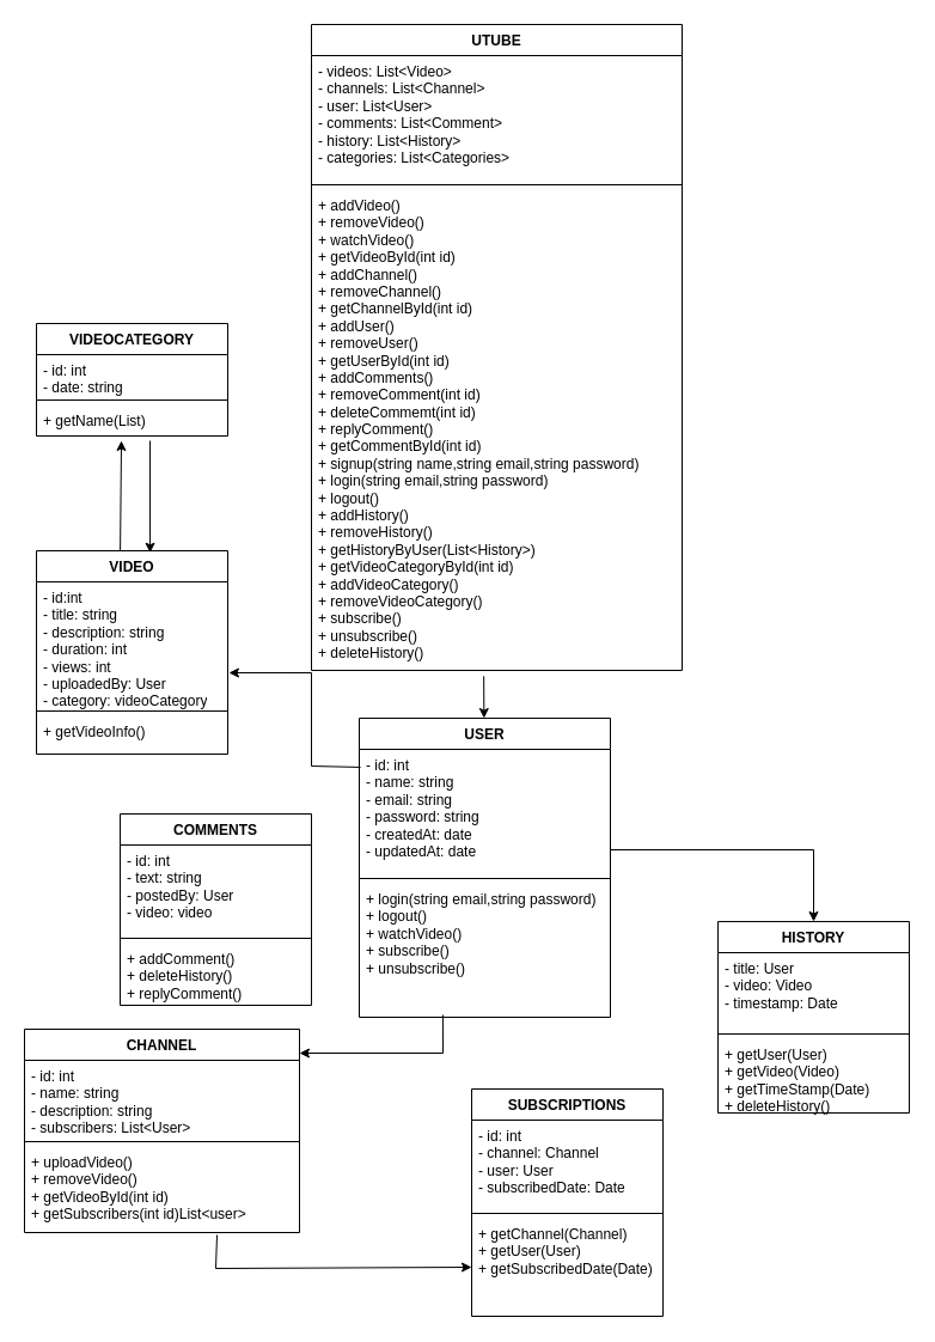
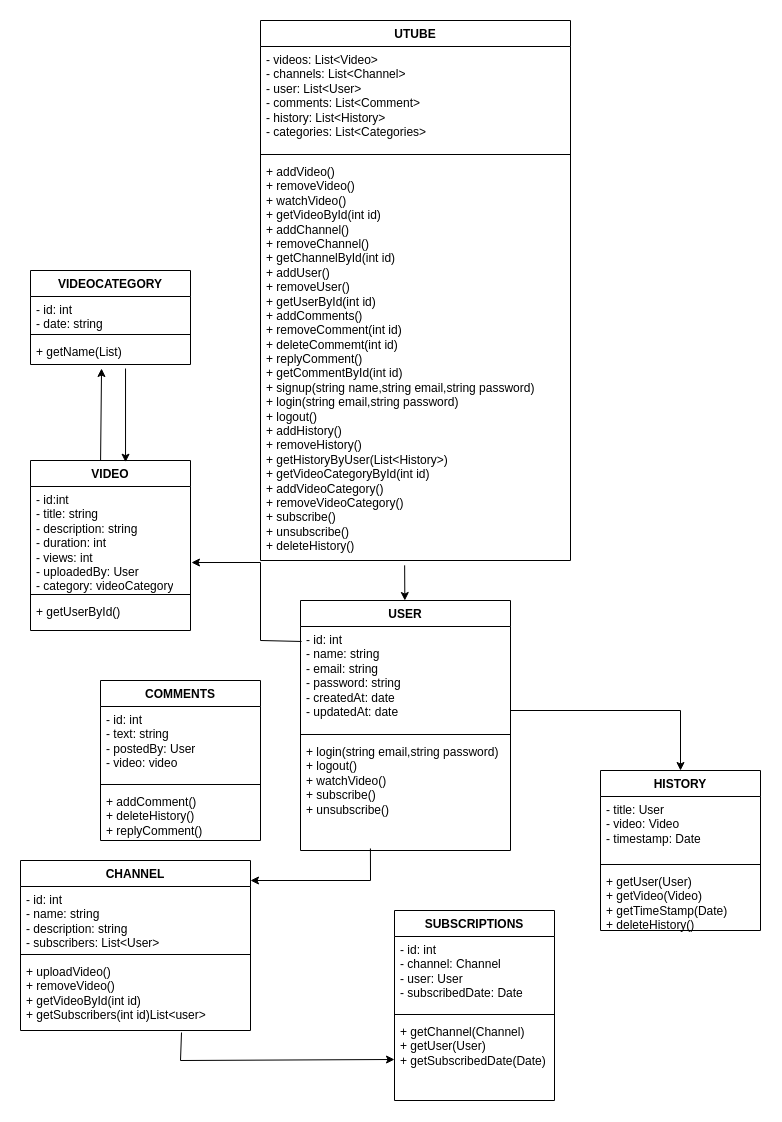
  <mxCell id="0" />
  <mxCell id="1" parent="0" />
  <mxCell id="2" value="UTUBE" style="swimlane;fontStyle=1;align=center;verticalAlign=top;childLayout=stackLayout;horizontal=1;startSize=26;horizontalStack=0;resizeParent=1;resizeParentMax=0;resizeLast=0;collapsible=1;marginBottom=0;whiteSpace=wrap;html=1;" parent="1" vertex="1"><mxGeometry x="260" y="20" width="310" height="540" as="geometry" /></mxCell>
  <mxCell id="3" value="- videos: List&amp;lt;Video&amp;gt;&lt;br&gt;- channels: List&amp;lt;Channel&amp;gt;&lt;br&gt;- user: List&amp;lt;User&amp;gt;&lt;br&gt;- comments: List&amp;lt;Comment&amp;gt;&lt;br&gt;- history: List&amp;lt;History&amp;gt;&lt;br&gt;- categories: List&amp;lt;Categories&amp;gt;" style="text;strokeColor=none;fillColor=none;align=left;verticalAlign=top;spacingLeft=4;spacingRight=4;overflow=hidden;rotatable=0;points=[[0,0.5],[1,0.5]];portConstraint=eastwest;whiteSpace=wrap;html=1;" parent="2" vertex="1"><mxGeometry y="26" width="310" height="104" as="geometry" /></mxCell>
  <mxCell id="4" value="" style="line;strokeWidth=1;fillColor=none;align=left;verticalAlign=middle;spacingTop=-1;spacingLeft=3;spacingRight=3;rotatable=0;labelPosition=right;points=[];portConstraint=eastwest;strokeColor=inherit;" parent="2" vertex="1"><mxGeometry y="130" width="310" height="8" as="geometry" /></mxCell>
  <mxCell id="5" value="+ addVideo()&lt;br&gt;+ removeVideo()&lt;br&gt;+ watchVideo()&lt;br&gt;+ getVideoById(int id)&lt;br&gt;+ addChannel()&lt;br&gt;+ removeChannel()&lt;br&gt;+ getChannelById(int id)&lt;br&gt;+ addUser()&lt;br&gt;+ removeUser()&lt;br&gt;+ getUserById(int id)&lt;br&gt;+ addComments()&lt;br&gt;+ removeComment(int id)&lt;br&gt;+ deleteCommemt(int id)&lt;br&gt;+ replyComment()&lt;br&gt;+ getCommentById(int id)&lt;br&gt;+ signup(string name,string email,string password)&lt;br&gt;+ login(string email,string password)&lt;br&gt;+ logout()&lt;br&gt;+ addHistory()&lt;br&gt;+ removeHistory()&lt;br&gt;+ getHistoryByUser(List&amp;lt;History&amp;gt;)&lt;br&gt;+ getVideoCategoryById(int id)&lt;br&gt;+ addVideoCategory()&lt;br&gt;+ removeVideoCategory()&lt;br&gt;+ subscribe()&lt;br&gt;+ unsubscribe()&lt;br&gt;+ deleteHistory()" style="text;strokeColor=none;fillColor=none;align=left;verticalAlign=top;spacingLeft=4;spacingRight=4;overflow=hidden;rotatable=0;points=[[0,0.5],[1,0.5]];portConstraint=eastwest;whiteSpace=wrap;html=1;" parent="2" vertex="1"><mxGeometry y="138" width="310" height="402" as="geometry" /></mxCell>
  <mxCell id="6" value="VIDEO" style="swimlane;fontStyle=1;align=center;verticalAlign=top;childLayout=stackLayout;horizontal=1;startSize=26;horizontalStack=0;resizeParent=1;resizeParentMax=0;resizeLast=0;collapsible=1;marginBottom=0;whiteSpace=wrap;html=1;" parent="1" vertex="1"><mxGeometry x="30" y="460" width="160" height="170" as="geometry" /></mxCell>
  <mxCell id="7" value="- id:int&lt;br&gt;- title: string&lt;br&gt;- description: string&lt;br&gt;- duration: int&lt;br&gt;- views: int&lt;br&gt;- uploadedBy: User&lt;br&gt;- category: videoCategory" style="text;strokeColor=none;fillColor=none;align=left;verticalAlign=top;spacingLeft=4;spacingRight=4;overflow=hidden;rotatable=0;points=[[0,0.5],[1,0.5]];portConstraint=eastwest;whiteSpace=wrap;html=1;" parent="6" vertex="1"><mxGeometry y="26" width="160" height="104" as="geometry" /></mxCell>
  <mxCell id="8" value="" style="line;strokeWidth=1;fillColor=none;align=left;verticalAlign=middle;spacingTop=-1;spacingLeft=3;spacingRight=3;rotatable=0;labelPosition=right;points=[];portConstraint=eastwest;strokeColor=inherit;" parent="6" vertex="1"><mxGeometry y="130" width="160" height="8" as="geometry" /></mxCell>
- <mxCell id="9" value="+ getVideoInfo()" style="text;strokeColor=none;fillColor=none;align=left;verticalAlign=top;spacingLeft=4;spacingRight=4;overflow=hidden;rotatable=0;points=[[0,0.5],[1,0.5]];portConstraint=eastwest;whiteSpace=wrap;html=1;" parent="6" vertex="1"><mxGeometry y="138" width="160" height="32" as="geometry" /></mxCell>
+ <mxCell id="9" value="+ getUserById()" style="text;strokeColor=none;fillColor=none;align=left;verticalAlign=top;spacingLeft=4;spacingRight=4;overflow=hidden;rotatable=0;points=[[0,0.5],[1,0.5]];portConstraint=eastwest;whiteSpace=wrap;html=1;" parent="6" vertex="1"><mxGeometry y="138" width="160" height="32" as="geometry" /></mxCell>
  <mxCell id="10" value="CHANNEL" style="swimlane;fontStyle=1;align=center;verticalAlign=top;childLayout=stackLayout;horizontal=1;startSize=26;horizontalStack=0;resizeParent=1;resizeParentMax=0;resizeLast=0;collapsible=1;marginBottom=0;whiteSpace=wrap;html=1;" parent="1" vertex="1"><mxGeometry x="20" y="860" width="230" height="170" as="geometry" /></mxCell>
  <mxCell id="11" value="- id: int&lt;br&gt;- name: string&lt;br&gt;- description: string&lt;br&gt;- subscribers: List&amp;lt;User&amp;gt;" style="text;strokeColor=none;fillColor=none;align=left;verticalAlign=top;spacingLeft=4;spacingRight=4;overflow=hidden;rotatable=0;points=[[0,0.5],[1,0.5]];portConstraint=eastwest;whiteSpace=wrap;html=1;" parent="10" vertex="1"><mxGeometry y="26" width="230" height="64" as="geometry" /></mxCell>
  <mxCell id="12" value="" style="line;strokeWidth=1;fillColor=none;align=left;verticalAlign=middle;spacingTop=-1;spacingLeft=3;spacingRight=3;rotatable=0;labelPosition=right;points=[];portConstraint=eastwest;strokeColor=inherit;" parent="10" vertex="1"><mxGeometry y="90" width="230" height="8" as="geometry" /></mxCell>
  <mxCell id="13" value="+ uploadVideo()&lt;br&gt;+ removeVideo()&lt;br&gt;+ getVideoById(int id)&lt;br&gt;+ getSubscribers(int id)List&amp;lt;user&amp;gt;" style="text;strokeColor=none;fillColor=none;align=left;verticalAlign=top;spacingLeft=4;spacingRight=4;overflow=hidden;rotatable=0;points=[[0,0.5],[1,0.5]];portConstraint=eastwest;whiteSpace=wrap;html=1;" parent="10" vertex="1"><mxGeometry y="98" width="230" height="72" as="geometry" /></mxCell>
  <mxCell id="14" value="USER" style="swimlane;fontStyle=1;align=center;verticalAlign=top;childLayout=stackLayout;horizontal=1;startSize=26;horizontalStack=0;resizeParent=1;resizeParentMax=0;resizeLast=0;collapsible=1;marginBottom=0;whiteSpace=wrap;html=1;" parent="1" vertex="1"><mxGeometry x="300" y="600" width="210" height="250" as="geometry" /></mxCell>
  <mxCell id="15" value="- id: int&lt;br&gt;- name: string&lt;br&gt;- email: string&lt;br&gt;- password: string&lt;br&gt;- createdAt: date&lt;br&gt;- updatedAt: date" style="text;strokeColor=none;fillColor=none;align=left;verticalAlign=top;spacingLeft=4;spacingRight=4;overflow=hidden;rotatable=0;points=[[0,0.5],[1,0.5]];portConstraint=eastwest;whiteSpace=wrap;html=1;" parent="14" vertex="1"><mxGeometry y="26" width="210" height="104" as="geometry" /></mxCell>
  <mxCell id="16" value="" style="line;strokeWidth=1;fillColor=none;align=left;verticalAlign=middle;spacingTop=-1;spacingLeft=3;spacingRight=3;rotatable=0;labelPosition=right;points=[];portConstraint=eastwest;strokeColor=inherit;" parent="14" vertex="1"><mxGeometry y="130" width="210" height="8" as="geometry" /></mxCell>
  <mxCell id="17" value="+ login(string email,string password)&lt;br&gt;+ logout()&lt;br&gt;+ watchVideo()&lt;br&gt;+ subscribe()&lt;br&gt;+ unsubscribe()" style="text;strokeColor=none;fillColor=none;align=left;verticalAlign=top;spacingLeft=4;spacingRight=4;overflow=hidden;rotatable=0;points=[[0,0.5],[1,0.5]];portConstraint=eastwest;whiteSpace=wrap;html=1;" parent="14" vertex="1"><mxGeometry y="138" width="210" height="112" as="geometry" /></mxCell>
  <mxCell id="18" value="HISTORY" style="swimlane;fontStyle=1;align=center;verticalAlign=top;childLayout=stackLayout;horizontal=1;startSize=26;horizontalStack=0;resizeParent=1;resizeParentMax=0;resizeLast=0;collapsible=1;marginBottom=0;whiteSpace=wrap;html=1;" parent="1" vertex="1"><mxGeometry x="600" y="770" width="160" height="160" as="geometry" /></mxCell>
  <mxCell id="19" value="- title: User&lt;br&gt;- video: Video&lt;br&gt;- timestamp: Date" style="text;strokeColor=none;fillColor=none;align=left;verticalAlign=top;spacingLeft=4;spacingRight=4;overflow=hidden;rotatable=0;points=[[0,0.5],[1,0.5]];portConstraint=eastwest;whiteSpace=wrap;html=1;" parent="18" vertex="1"><mxGeometry y="26" width="160" height="64" as="geometry" /></mxCell>
  <mxCell id="20" value="" style="line;strokeWidth=1;fillColor=none;align=left;verticalAlign=middle;spacingTop=-1;spacingLeft=3;spacingRight=3;rotatable=0;labelPosition=right;points=[];portConstraint=eastwest;strokeColor=inherit;" parent="18" vertex="1"><mxGeometry y="90" width="160" height="8" as="geometry" /></mxCell>
  <mxCell id="21" value="+ getUser(User)&lt;br&gt;+ getVideo(Video)&lt;br&gt;+ getTimeStamp(Date)&lt;br&gt;+ deleteHistory()" style="text;strokeColor=none;fillColor=none;align=left;verticalAlign=top;spacingLeft=4;spacingRight=4;overflow=hidden;rotatable=0;points=[[0,0.5],[1,0.5]];portConstraint=eastwest;whiteSpace=wrap;html=1;" parent="18" vertex="1"><mxGeometry y="98" width="160" height="62" as="geometry" /></mxCell>
  <mxCell id="22" value="SUBSCRIPTIONS" style="swimlane;fontStyle=1;align=center;verticalAlign=top;childLayout=stackLayout;horizontal=1;startSize=26;horizontalStack=0;resizeParent=1;resizeParentMax=0;resizeLast=0;collapsible=1;marginBottom=0;whiteSpace=wrap;html=1;" parent="1" vertex="1"><mxGeometry x="394" y="910" width="160" height="190" as="geometry" /></mxCell>
  <mxCell id="23" value="- id: int&lt;br&gt;- channel: Channel&lt;br&gt;- user: User&lt;br&gt;- subscribedDate: Date&amp;nbsp;" style="text;strokeColor=none;fillColor=none;align=left;verticalAlign=top;spacingLeft=4;spacingRight=4;overflow=hidden;rotatable=0;points=[[0,0.5],[1,0.5]];portConstraint=eastwest;whiteSpace=wrap;html=1;" parent="22" vertex="1"><mxGeometry y="26" width="160" height="74" as="geometry" /></mxCell>
  <mxCell id="24" value="" style="line;strokeWidth=1;fillColor=none;align=left;verticalAlign=middle;spacingTop=-1;spacingLeft=3;spacingRight=3;rotatable=0;labelPosition=right;points=[];portConstraint=eastwest;strokeColor=inherit;" parent="22" vertex="1"><mxGeometry y="100" width="160" height="8" as="geometry" /></mxCell>
  <mxCell id="25" value="+ getChannel(Channel)&lt;br&gt;+ getUser(User)&lt;br&gt;+ getSubscribedDate(Date)" style="text;strokeColor=none;fillColor=none;align=left;verticalAlign=top;spacingLeft=4;spacingRight=4;overflow=hidden;rotatable=0;points=[[0,0.5],[1,0.5]];portConstraint=eastwest;whiteSpace=wrap;html=1;" parent="22" vertex="1"><mxGeometry y="108" width="160" height="82" as="geometry" /></mxCell>
  <mxCell id="26" value="VIDEOCATEGORY" style="swimlane;fontStyle=1;align=center;verticalAlign=top;childLayout=stackLayout;horizontal=1;startSize=26;horizontalStack=0;resizeParent=1;resizeParentMax=0;resizeLast=0;collapsible=1;marginBottom=0;whiteSpace=wrap;html=1;" parent="1" vertex="1"><mxGeometry x="30" y="270" width="160" height="94" as="geometry" /></mxCell>
  <mxCell id="27" value="- id: int&lt;br&gt;- date: string" style="text;strokeColor=none;fillColor=none;align=left;verticalAlign=top;spacingLeft=4;spacingRight=4;overflow=hidden;rotatable=0;points=[[0,0.5],[1,0.5]];portConstraint=eastwest;whiteSpace=wrap;html=1;" parent="26" vertex="1"><mxGeometry y="26" width="160" height="34" as="geometry" /></mxCell>
  <mxCell id="28" value="" style="line;strokeWidth=1;fillColor=none;align=left;verticalAlign=middle;spacingTop=-1;spacingLeft=3;spacingRight=3;rotatable=0;labelPosition=right;points=[];portConstraint=eastwest;strokeColor=inherit;" parent="26" vertex="1"><mxGeometry y="60" width="160" height="8" as="geometry" /></mxCell>
  <mxCell id="29" value="+ getName(List)" style="text;strokeColor=none;fillColor=none;align=left;verticalAlign=top;spacingLeft=4;spacingRight=4;overflow=hidden;rotatable=0;points=[[0,0.5],[1,0.5]];portConstraint=eastwest;whiteSpace=wrap;html=1;" parent="26" vertex="1"><mxGeometry y="68" width="160" height="26" as="geometry" /></mxCell>
  <mxCell id="30" value="COMMENTS" style="swimlane;fontStyle=1;align=center;verticalAlign=top;childLayout=stackLayout;horizontal=1;startSize=26;horizontalStack=0;resizeParent=1;resizeParentMax=0;resizeLast=0;collapsible=1;marginBottom=0;whiteSpace=wrap;html=1;" vertex="1" parent="1"><mxGeometry x="100" y="680" width="160" height="160" as="geometry" /></mxCell>
  <mxCell id="31" value="- id: int&lt;br&gt;- text: string&lt;br&gt;- postedBy: User&lt;br&gt;- video: video" style="text;strokeColor=none;fillColor=none;align=left;verticalAlign=top;spacingLeft=4;spacingRight=4;overflow=hidden;rotatable=0;points=[[0,0.5],[1,0.5]];portConstraint=eastwest;whiteSpace=wrap;html=1;" vertex="1" parent="30"><mxGeometry y="26" width="160" height="74" as="geometry" /></mxCell>
  <mxCell id="32" value="" style="line;strokeWidth=1;fillColor=none;align=left;verticalAlign=middle;spacingTop=-1;spacingLeft=3;spacingRight=3;rotatable=0;labelPosition=right;points=[];portConstraint=eastwest;strokeColor=inherit;" vertex="1" parent="30"><mxGeometry y="100" width="160" height="8" as="geometry" /></mxCell>
  <mxCell id="33" value="+ addComment()&lt;br&gt;+ deleteHistory()&lt;br&gt;+ replyComment()" style="text;strokeColor=none;fillColor=none;align=left;verticalAlign=top;spacingLeft=4;spacingRight=4;overflow=hidden;rotatable=0;points=[[0,0.5],[1,0.5]];portConstraint=eastwest;whiteSpace=wrap;html=1;" vertex="1" parent="30"><mxGeometry y="108" width="160" height="52" as="geometry" /></mxCell>
  <mxCell id="34" value="" style="endArrow=classic;html=1;rounded=0;exitX=0.465;exitY=1.012;exitDx=0;exitDy=0;exitPerimeter=0;" edge="1" parent="1" source="5" target="14"><mxGeometry width="50" height="50" relative="1" as="geometry"><mxPoint x="410" y="760" as="sourcePoint" /><mxPoint x="460" y="710" as="targetPoint" /></mxGeometry></mxCell>
  <mxCell id="35" value="" style="endArrow=classic;html=1;rounded=0;exitX=0.438;exitY=0;exitDx=0;exitDy=0;entryX=0.444;entryY=1.154;entryDx=0;entryDy=0;entryPerimeter=0;exitPerimeter=0;" edge="1" parent="1" source="6" target="29"><mxGeometry width="50" height="50" relative="1" as="geometry"><mxPoint x="410" y="560" as="sourcePoint" /><mxPoint x="460" y="510" as="targetPoint" /></mxGeometry></mxCell>
  <mxCell id="36" value="" style="endArrow=classic;html=1;rounded=0;exitX=0.333;exitY=0.982;exitDx=0;exitDy=0;exitPerimeter=0;" edge="1" parent="1" source="17"><mxGeometry width="50" height="50" relative="1" as="geometry"><mxPoint x="410" y="830" as="sourcePoint" /><mxPoint x="250" y="880" as="targetPoint" /><Array as="points"><mxPoint x="370" y="880" /></Array></mxGeometry></mxCell>
  <mxCell id="37" value="" style="endArrow=classic;html=1;rounded=0;exitX=0.7;exitY=1.028;exitDx=0;exitDy=0;exitPerimeter=0;entryX=0;entryY=0.5;entryDx=0;entryDy=0;" edge="1" parent="1" source="13" target="25"><mxGeometry width="50" height="50" relative="1" as="geometry"><mxPoint x="130" y="1040" as="sourcePoint" /><mxPoint x="460" y="930" as="targetPoint" /><Array as="points"><mxPoint x="180" y="1060" /></Array></mxGeometry></mxCell>
  <mxCell id="38" value="" style="endArrow=classic;html=1;rounded=0;entryX=0.5;entryY=0;entryDx=0;entryDy=0;" edge="1" parent="1" target="18"><mxGeometry width="50" height="50" relative="1" as="geometry"><mxPoint x="510" y="710" as="sourcePoint" /><mxPoint x="660" y="710" as="targetPoint" /><Array as="points"><mxPoint x="680" y="710" /></Array></mxGeometry></mxCell>
  <mxCell id="39" value="" style="endArrow=classic;html=1;rounded=0;entryX=1.006;entryY=0.731;entryDx=0;entryDy=0;entryPerimeter=0;exitX=0.005;exitY=0.144;exitDx=0;exitDy=0;exitPerimeter=0;" edge="1" parent="1" source="15" target="7"><mxGeometry width="50" height="50" relative="1" as="geometry"><mxPoint x="410" y="710" as="sourcePoint" /><mxPoint x="460" y="660" as="targetPoint" /><Array as="points"><mxPoint x="260" y="640" /><mxPoint x="260" y="562" /></Array></mxGeometry></mxCell>
  <mxCell id="40" value="" style="endArrow=classic;html=1;rounded=0;exitX=0.594;exitY=1.154;exitDx=0;exitDy=0;exitPerimeter=0;entryX=0.594;entryY=0.01;entryDx=0;entryDy=0;entryPerimeter=0;" edge="1" parent="1" source="29" target="6"><mxGeometry width="50" height="50" relative="1" as="geometry"><mxPoint x="410" y="330" as="sourcePoint" /><mxPoint x="460" y="280" as="targetPoint" /></mxGeometry></mxCell>
